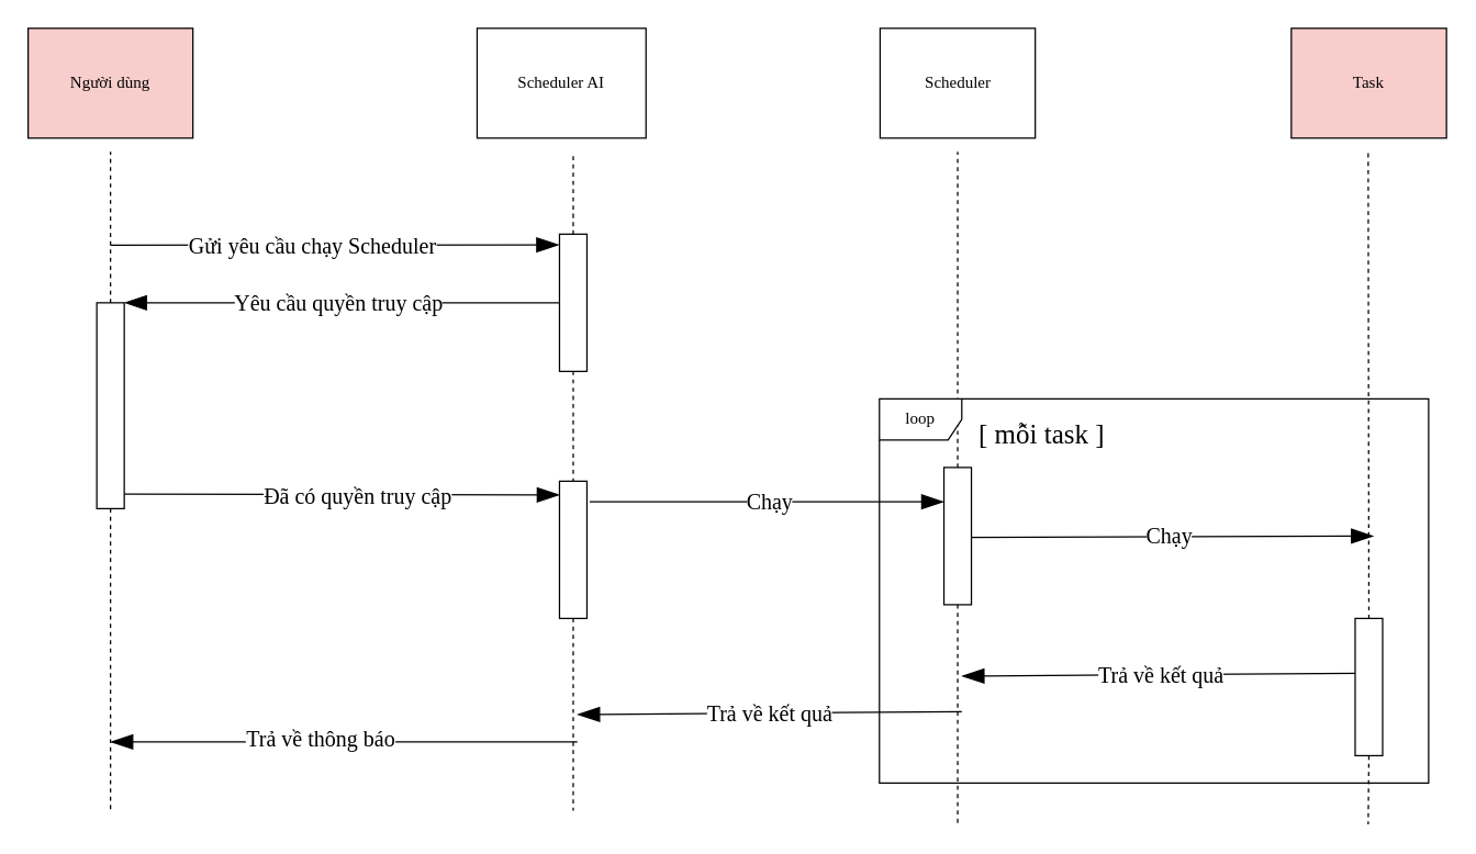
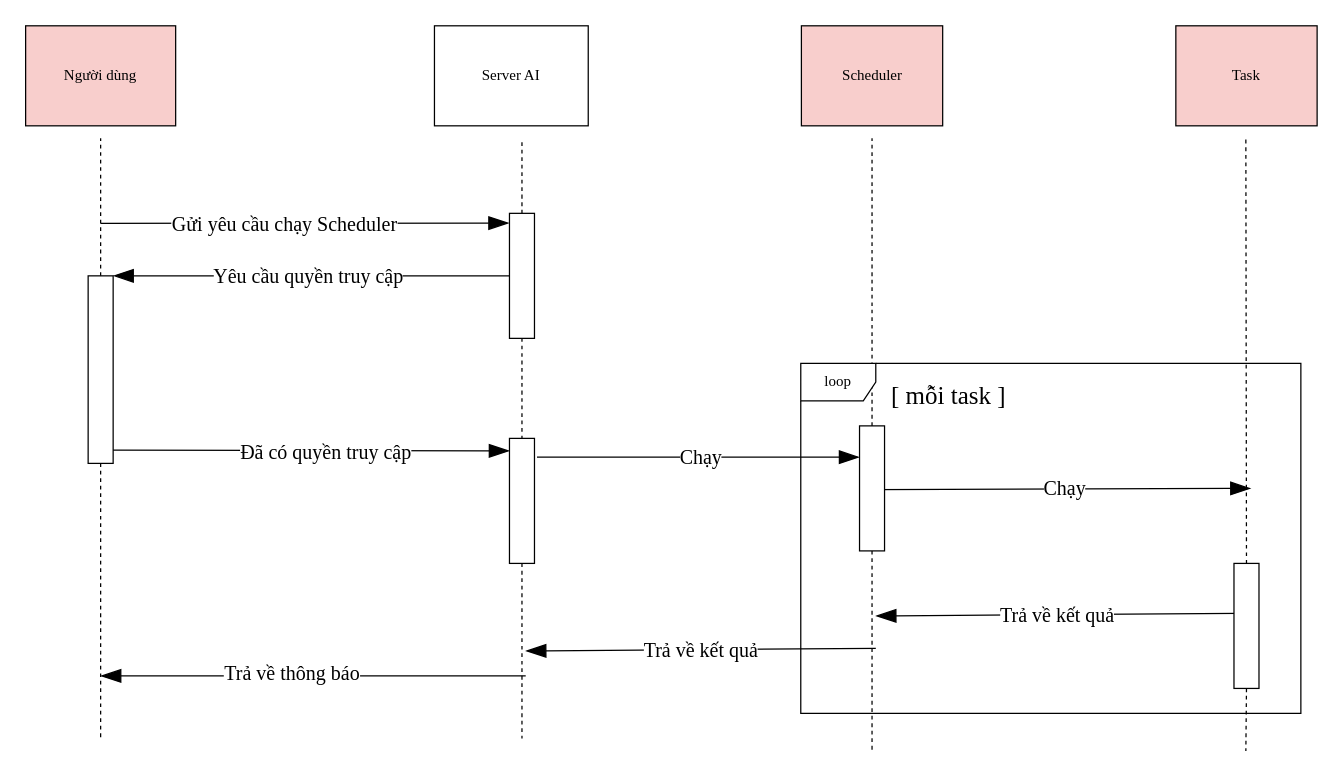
  <mxCell id="0" />
  <mxCell id="1" parent="0" />
  <mxCell id="2" style="edgeStyle=none;curved=1;rounded=0;orthogonalLoop=1;jettySize=auto;html=1;exitX=0.5;exitY=1;exitDx=0;exitDy=0;fontFamily=Architects Daughter;fontSource=https://fonts.googleapis.com/css?family=Architects+Daughter;fontSize=16;startSize=14;endArrow=none;endSize=14;sourcePerimeterSpacing=8;targetPerimeterSpacing=8;endFill=0;dashed=1;" parent="1" source="3" edge="1"><mxGeometry relative="1" as="geometry"><mxPoint x="80" y="590" as="targetPoint" /></mxGeometry></mxCell>
  <mxCell id="3" value="" style="rounded=0;whiteSpace=wrap;html=1;fontFamily=Architects Daughter;fontSource=https://fonts.googleapis.com/css?family=Architects+Daughter;" parent="1" vertex="1"><mxGeometry x="70" y="220" width="20" height="150" as="geometry" /></mxCell>
  <mxCell id="4" value="" style="endArrow=none;dashed=1;html=1;rounded=0;fontFamily=Architects Daughter;fontSource=https://fonts.googleapis.com/css?family=Architects+Daughter;fontSize=16;startSize=14;endSize=14;sourcePerimeterSpacing=8;targetPerimeterSpacing=8;curved=1;exitX=0.5;exitY=0;exitDx=0;exitDy=0;" parent="1" source="3" edge="1"><mxGeometry width="50" height="50" relative="1" as="geometry"><mxPoint x="70" y="140" as="sourcePoint" /><mxPoint x="80" y="110" as="targetPoint" /></mxGeometry></mxCell>
  <mxCell id="5" value="" style="endArrow=blockThin;html=1;rounded=0;fontFamily=Architects Daughter;fontSource=https://fonts.googleapis.com/css?family=Architects+Daughter;fontSize=16;startSize=14;endSize=14;sourcePerimeterSpacing=8;targetPerimeterSpacing=8;curved=1;endFill=1;entryX=-0.02;entryY=0.078;entryDx=0;entryDy=0;entryPerimeter=0;" parent="1" target="13" edge="1"><mxGeometry width="50" height="50" relative="1" as="geometry"><mxPoint x="80" y="178" as="sourcePoint" /><mxPoint x="280" y="220" as="targetPoint" /></mxGeometry></mxCell>
  <mxCell id="6" value="Gửi yêu cầu chạy Scheduler" style="edgeLabel;html=1;align=center;verticalAlign=middle;resizable=0;points=[];fontSize=16;fontFamily=Architects Daughter;fontSource=https://fonts.googleapis.com/css?family=Architects+Daughter;" parent="5" vertex="1" connectable="0"><mxGeometry x="-0.105" y="-1" relative="1" as="geometry"><mxPoint as="offset" /></mxGeometry></mxCell>
  <mxCell id="7" style="edgeStyle=none;curved=1;rounded=0;orthogonalLoop=1;jettySize=auto;html=1;exitX=0.5;exitY=0;exitDx=0;exitDy=0;fontFamily=Architects Daughter;fontSource=https://fonts.googleapis.com/css?family=Architects+Daughter;fontSize=16;startSize=14;endArrow=none;endSize=14;sourcePerimeterSpacing=8;targetPerimeterSpacing=8;endFill=0;dashed=1;" parent="1" source="13" edge="1"><mxGeometry relative="1" as="geometry"><mxPoint x="417" y="110" as="targetPoint" /></mxGeometry></mxCell>
  <mxCell id="8" style="edgeStyle=none;curved=1;rounded=0;orthogonalLoop=1;jettySize=auto;html=1;fontFamily=Architects Daughter;fontSource=https://fonts.googleapis.com/css?family=Architects+Daughter;fontSize=16;startSize=14;endArrow=blockThin;endSize=14;sourcePerimeterSpacing=8;targetPerimeterSpacing=8;endFill=1;entryX=0;entryY=0.25;entryDx=0;entryDy=0;" parent="1" edge="1" target="31"><mxGeometry relative="1" as="geometry"><mxPoint x="700" y="360" as="targetPoint" /><mxPoint x="429" y="365" as="sourcePoint" /></mxGeometry></mxCell>
  <mxCell id="9" value="Chạy" style="edgeLabel;html=1;align=center;verticalAlign=middle;resizable=0;points=[];fontSize=16;fontFamily=Architects Daughter;fontSource=https://fonts.googleapis.com/css?family=Architects+Daughter;" parent="8" vertex="1" connectable="0"><mxGeometry x="0.009" y="1" relative="1" as="geometry"><mxPoint as="offset" /></mxGeometry></mxCell>
  <mxCell id="10" style="edgeStyle=none;curved=1;rounded=0;orthogonalLoop=1;jettySize=auto;html=1;exitX=0.5;exitY=1;exitDx=0;exitDy=0;fontFamily=Architects Daughter;fontSource=https://fonts.googleapis.com/css?family=Architects+Daughter;fontSize=16;startSize=14;endArrow=none;endSize=14;sourcePerimeterSpacing=8;targetPerimeterSpacing=8;endFill=0;dashed=1;entryX=0.5;entryY=0;entryDx=0;entryDy=0;" parent="1" source="13" target="20" edge="1"><mxGeometry relative="1" as="geometry"><mxPoint x="417" y="350" as="targetPoint" /></mxGeometry></mxCell>
  <mxCell id="11" style="edgeStyle=none;curved=1;rounded=0;orthogonalLoop=1;jettySize=auto;html=1;exitX=0;exitY=0.5;exitDx=0;exitDy=0;entryX=1;entryY=0;entryDx=0;entryDy=0;fontFamily=Architects Daughter;fontSource=https://fonts.googleapis.com/css?family=Architects+Daughter;fontSize=16;startSize=14;endArrow=blockThin;endSize=14;sourcePerimeterSpacing=8;targetPerimeterSpacing=8;endFill=1;" parent="1" source="13" target="3" edge="1"><mxGeometry relative="1" as="geometry" /></mxCell>
  <mxCell id="12" value="Yêu cầu quyền truy cập" style="edgeLabel;html=1;align=center;verticalAlign=middle;resizable=0;points=[];fontSize=16;fontFamily=Architects Daughter;fontSource=https://fonts.googleapis.com/css?family=Architects+Daughter;" parent="11" vertex="1" connectable="0"><mxGeometry x="0.019" y="-1" relative="1" as="geometry"><mxPoint as="offset" /></mxGeometry></mxCell>
  <mxCell id="13" value="" style="rounded=0;whiteSpace=wrap;html=1;fontFamily=Architects Daughter;fontSource=https://fonts.googleapis.com/css?family=Architects+Daughter;" parent="1" vertex="1"><mxGeometry x="407" y="170" width="20" height="100" as="geometry" /></mxCell>
- <mxCell id="14" value="Scheduler AI" style="rounded=0;whiteSpace=wrap;html=1;fontFamily=Architects Daughter;fontSource=https://fonts.googleapis.com/css?family=Architects+Daughter;" parent="1" vertex="1"><mxGeometry x="347" y="20" width="123" height="80" as="geometry" /></mxCell>
- <mxCell id="15" value="Scheduler" style="rounded=0;whiteSpace=wrap;html=1;fontFamily=Architects Daughter;fontSource=https://fonts.googleapis.com/css?family=Architects+Daughter;" parent="1" vertex="1"><mxGeometry x="640.5" y="20" width="113" height="80" as="geometry" /></mxCell>
+ <mxCell id="14" value="Server AI" style="rounded=0;whiteSpace=wrap;html=1;fontFamily=Architects Daughter;fontSource=https://fonts.googleapis.com/css?family=Architects+Daughter;" parent="1" vertex="1"><mxGeometry x="347" y="20" width="123" height="80" as="geometry" /></mxCell>
+ <mxCell id="15" value="Scheduler" style="rounded=0;whiteSpace=wrap;html=1;fontFamily=Architects Daughter;fontSource=https://fonts.googleapis.com/css?family=Architects+Daughter;fillColor=#f8cecc;" parent="1" vertex="1"><mxGeometry x="640.5" y="20" width="113" height="80" as="geometry" /></mxCell>
  <mxCell id="16" style="edgeStyle=none;curved=1;rounded=0;orthogonalLoop=1;jettySize=auto;html=1;fontFamily=Architects Daughter;fontSource=https://fonts.googleapis.com/css?family=Architects+Daughter;fontSize=16;startSize=14;endArrow=none;endSize=14;sourcePerimeterSpacing=8;targetPerimeterSpacing=8;endFill=0;dashed=1;exitX=0.5;exitY=0;exitDx=0;exitDy=0;" parent="1" source="31" edge="1"><mxGeometry relative="1" as="geometry"><mxPoint x="697" y="110" as="targetPoint" /><mxPoint x="697" y="340" as="sourcePoint" /></mxGeometry></mxCell>
  <mxCell id="17" value="Trả về kết quả" style="edgeStyle=none;curved=1;rounded=0;orthogonalLoop=1;jettySize=auto;html=1;fontFamily=Architects Daughter;fontSource=https://fonts.googleapis.com/css?family=Architects+Daughter;fontSize=16;startSize=14;endArrow=blockThin;endSize=14;sourcePerimeterSpacing=8;targetPerimeterSpacing=8;endFill=1;" parent="1" edge="1"><mxGeometry relative="1" as="geometry"><mxPoint x="420" y="520" as="targetPoint" /><mxPoint x="700" y="518" as="sourcePoint" /></mxGeometry></mxCell>
  <mxCell id="18" value="Người dùng" style="rounded=0;whiteSpace=wrap;html=1;fontFamily=Architects Daughter;fontSource=https://fonts.googleapis.com/css?family=Architects+Daughter;fillColor=#f8cecc;" parent="1" vertex="1"><mxGeometry x="20" y="20" width="120" height="80" as="geometry" /></mxCell>
  <mxCell id="19" style="edgeStyle=none;curved=1;rounded=0;orthogonalLoop=1;jettySize=auto;html=1;exitX=0.5;exitY=1;exitDx=0;exitDy=0;fontFamily=Architects Daughter;fontSource=https://fonts.googleapis.com/css?family=Architects+Daughter;fontSize=16;startSize=14;endArrow=none;endSize=14;sourcePerimeterSpacing=8;targetPerimeterSpacing=8;endFill=0;dashed=1;" parent="1" source="20" edge="1"><mxGeometry relative="1" as="geometry"><mxPoint x="417" y="590" as="targetPoint" /></mxGeometry></mxCell>
  <mxCell id="20" value="" style="rounded=0;whiteSpace=wrap;html=1;fontFamily=Architects Daughter;fontSource=https://fonts.googleapis.com/css?family=Architects+Daughter;" parent="1" vertex="1"><mxGeometry x="407" y="350" width="20" height="100" as="geometry" /></mxCell>
  <mxCell id="21" style="edgeStyle=none;curved=1;rounded=0;orthogonalLoop=1;jettySize=auto;html=1;fontFamily=Architects Daughter;fontSource=https://fonts.googleapis.com/css?family=Architects+Daughter;fontSize=16;startSize=14;endArrow=blockThin;endSize=14;sourcePerimeterSpacing=8;targetPerimeterSpacing=8;exitX=1;exitY=0.929;exitDx=0;exitDy=0;exitPerimeter=0;endFill=1;" parent="1" source="3" edge="1"><mxGeometry relative="1" as="geometry"><mxPoint x="93" y="361" as="sourcePoint" /><mxPoint x="407" y="360" as="targetPoint" /></mxGeometry></mxCell>
  <mxCell id="22" value="Đã có quyền truy cập" style="edgeLabel;html=1;align=center;verticalAlign=middle;resizable=0;points=[];fontSize=16;fontFamily=Architects Daughter;fontSource=https://fonts.googleapis.com/css?family=Architects+Daughter;" parent="21" vertex="1" connectable="0"><mxGeometry x="0.07" y="-1" relative="1" as="geometry"><mxPoint as="offset" /></mxGeometry></mxCell>
  <mxCell id="23" value="" style="edgeStyle=none;orthogonalLoop=1;jettySize=auto;html=1;rounded=0;fontFamily=Architects Daughter;fontSource=https://fonts.googleapis.com/css?family=Architects+Daughter;fontSize=16;startSize=14;endArrow=blockThin;endSize=14;sourcePerimeterSpacing=8;targetPerimeterSpacing=8;curved=1;endFill=1;" parent="1" edge="1"><mxGeometry width="140" relative="1" as="geometry"><mxPoint x="420" y="540" as="sourcePoint" /><mxPoint x="80" y="540" as="targetPoint" /><Array as="points" /></mxGeometry></mxCell>
  <mxCell id="24" value="Trả về thông báo" style="edgeLabel;html=1;align=center;verticalAlign=middle;resizable=0;points=[];fontSize=16;fontFamily=Architects Daughter;fontSource=https://fonts.googleapis.com/css?family=Architects+Daughter;" parent="23" vertex="1" connectable="0"><mxGeometry x="0.104" y="-3" relative="1" as="geometry"><mxPoint as="offset" /></mxGeometry></mxCell>
  <mxCell id="25" value="Task" style="rounded=0;whiteSpace=wrap;html=1;fontFamily=Architects Daughter;fontSource=https://fonts.googleapis.com/css?family=Architects+Daughter;fillColor=#f8cecc;" vertex="1" parent="1"><mxGeometry x="940" y="20" width="113" height="80" as="geometry" /></mxCell>
  <mxCell id="26" style="edgeStyle=none;curved=1;rounded=0;orthogonalLoop=1;jettySize=auto;html=1;fontFamily=Architects Daughter;fontSource=https://fonts.googleapis.com/css?family=Architects+Daughter;fontSize=16;startSize=14;endArrow=none;endSize=14;sourcePerimeterSpacing=8;targetPerimeterSpacing=8;endFill=0;dashed=1;exitX=0.5;exitY=0;exitDx=0;exitDy=0;" edge="1" parent="1" source="30"><mxGeometry relative="1" as="geometry"><mxPoint x="996" y="110" as="targetPoint" /><mxPoint x="996" y="340" as="sourcePoint" /></mxGeometry></mxCell>
  <mxCell id="27" style="edgeStyle=none;curved=1;rounded=0;orthogonalLoop=1;jettySize=auto;html=1;exitX=1.11;exitY=0.11;exitDx=0;exitDy=0;fontFamily=Architects Daughter;fontSource=https://fonts.googleapis.com/css?family=Architects+Daughter;fontSize=16;startSize=14;endArrow=blockThin;endSize=14;sourcePerimeterSpacing=8;targetPerimeterSpacing=8;endFill=1;exitPerimeter=0;" edge="1" parent="1"><mxGeometry relative="1" as="geometry"><mxPoint x="1000" y="390" as="targetPoint" /><mxPoint x="700" y="391" as="sourcePoint" /></mxGeometry></mxCell>
  <mxCell id="28" value="Chạy" style="edgeLabel;html=1;align=center;verticalAlign=middle;resizable=0;points=[];fontSize=16;fontFamily=Architects Daughter;fontSource=https://fonts.googleapis.com/css?family=Architects+Daughter;" vertex="1" connectable="0" parent="27"><mxGeometry x="0.009" y="1" relative="1" as="geometry"><mxPoint as="offset" /></mxGeometry></mxCell>
  <mxCell id="29" value="Trả về kết quả" style="edgeStyle=none;curved=1;rounded=0;orthogonalLoop=1;jettySize=auto;html=1;fontFamily=Architects Daughter;fontSource=https://fonts.googleapis.com/css?family=Architects+Daughter;fontSize=16;startSize=14;endArrow=blockThin;endSize=14;sourcePerimeterSpacing=8;targetPerimeterSpacing=8;endFill=1;exitX=0.175;exitY=0.4;exitDx=0;exitDy=0;exitPerimeter=0;" edge="1" parent="1" source="30"><mxGeometry relative="1" as="geometry"><mxPoint x="700" y="492" as="targetPoint" /><mxPoint x="980" y="490" as="sourcePoint" /></mxGeometry></mxCell>
  <mxCell id="30" value="" style="rounded=0;whiteSpace=wrap;html=1;fontFamily=Architects Daughter;fontSource=https://fonts.googleapis.com/css?family=Architects+Daughter;" vertex="1" parent="1"><mxGeometry x="986.5" y="450" width="20" height="100" as="geometry" /></mxCell>
  <mxCell id="31" value="" style="rounded=0;whiteSpace=wrap;html=1;fontFamily=Architects Daughter;fontSource=https://fonts.googleapis.com/css?family=Architects+Daughter;" vertex="1" parent="1"><mxGeometry x="687" y="340" width="20" height="100" as="geometry" /></mxCell>
  <mxCell id="32" style="edgeStyle=none;curved=1;rounded=0;orthogonalLoop=1;jettySize=auto;html=1;exitX=0.5;exitY=1;exitDx=0;exitDy=0;fontFamily=Architects Daughter;fontSource=https://fonts.googleapis.com/css?family=Architects+Daughter;fontSize=16;startSize=14;endArrow=none;endSize=14;sourcePerimeterSpacing=8;targetPerimeterSpacing=8;endFill=0;dashed=1;" edge="1" parent="1" source="31"><mxGeometry relative="1" as="geometry"><mxPoint x="697" y="600" as="targetPoint" /><mxPoint x="696.5" y="450" as="sourcePoint" /></mxGeometry></mxCell>
  <mxCell id="33" style="edgeStyle=none;curved=1;rounded=0;orthogonalLoop=1;jettySize=auto;html=1;exitX=0.5;exitY=1;exitDx=0;exitDy=0;fontFamily=Architects Daughter;fontSource=https://fonts.googleapis.com/css?family=Architects+Daughter;fontSize=16;startSize=14;endArrow=none;endSize=14;sourcePerimeterSpacing=8;targetPerimeterSpacing=8;endFill=0;dashed=1;" edge="1" parent="1" source="30"><mxGeometry relative="1" as="geometry"><mxPoint x="996" y="600" as="targetPoint" /><mxPoint x="996.5" y="450" as="sourcePoint" /></mxGeometry></mxCell>
  <mxCell id="34" value="loop" style="shape=umlFrame;whiteSpace=wrap;html=1;pointerEvents=0;fontFamily=Architects Daughter;fontSource=https%3A%2F%2Ffonts.googleapis.com%2Fcss%3Ffamily%3DArchitects%2BDaughter;" vertex="1" parent="1"><mxGeometry x="640" y="290" width="400" height="280" as="geometry" /></mxCell>
  <mxCell id="35" value="[ mỗi task ]" style="text;strokeColor=none;fillColor=none;html=1;align=center;verticalAlign=middle;whiteSpace=wrap;rounded=0;fontSize=20;fontFamily=Architects Daughter;fontSource=https%3A%2F%2Ffonts.googleapis.com%2Fcss%3Ffamily%3DArchitects%2BDaughter;" vertex="1" parent="1"><mxGeometry x="687" y="300" width="143" height="30" as="geometry" /></mxCell>
